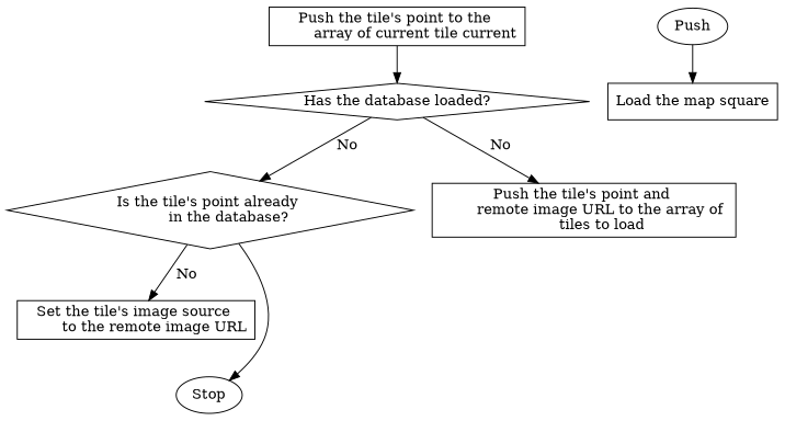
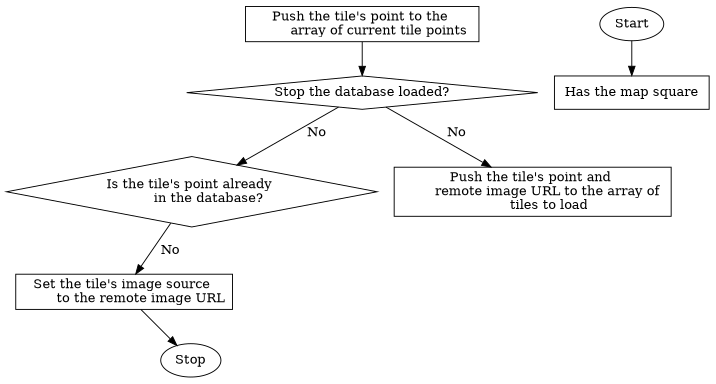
  digraph {
    node [shape=rect]
-   n1 [label="Has the database loaded?" shape=diamond]
+   n1 [label="Stop the database loaded?" shape=diamond]
    n2 [label="Is the tile's point already \n	in the database?" shape=diamond]
    n3 [label="Push the tile's point and \n	remote image URL to the array of \n	tiles to load"]
    n4 [label="Set the tile's image source \n	to the remote image URL"]
    Stop [shape=""]
-   n6 [label="Load the map square"]
-   n7 [label="Push the tile's point to the \n	array of current tile current"]
-   Start [label=Push shape=""]
+   n6 [label="Has the map square"]
+   n7 [label="Push the tile's point to the \n	array of current tile points"]
+   Start [shape=""]
    n1 -> n2 [label=" No"]
    n1 -> n3 [label=" No"]
    n2 -> n4 [label=" No"]
-   n2 -> Stop
+   n4 -> Stop
    n7 -> n1
    Start -> n6
  }
